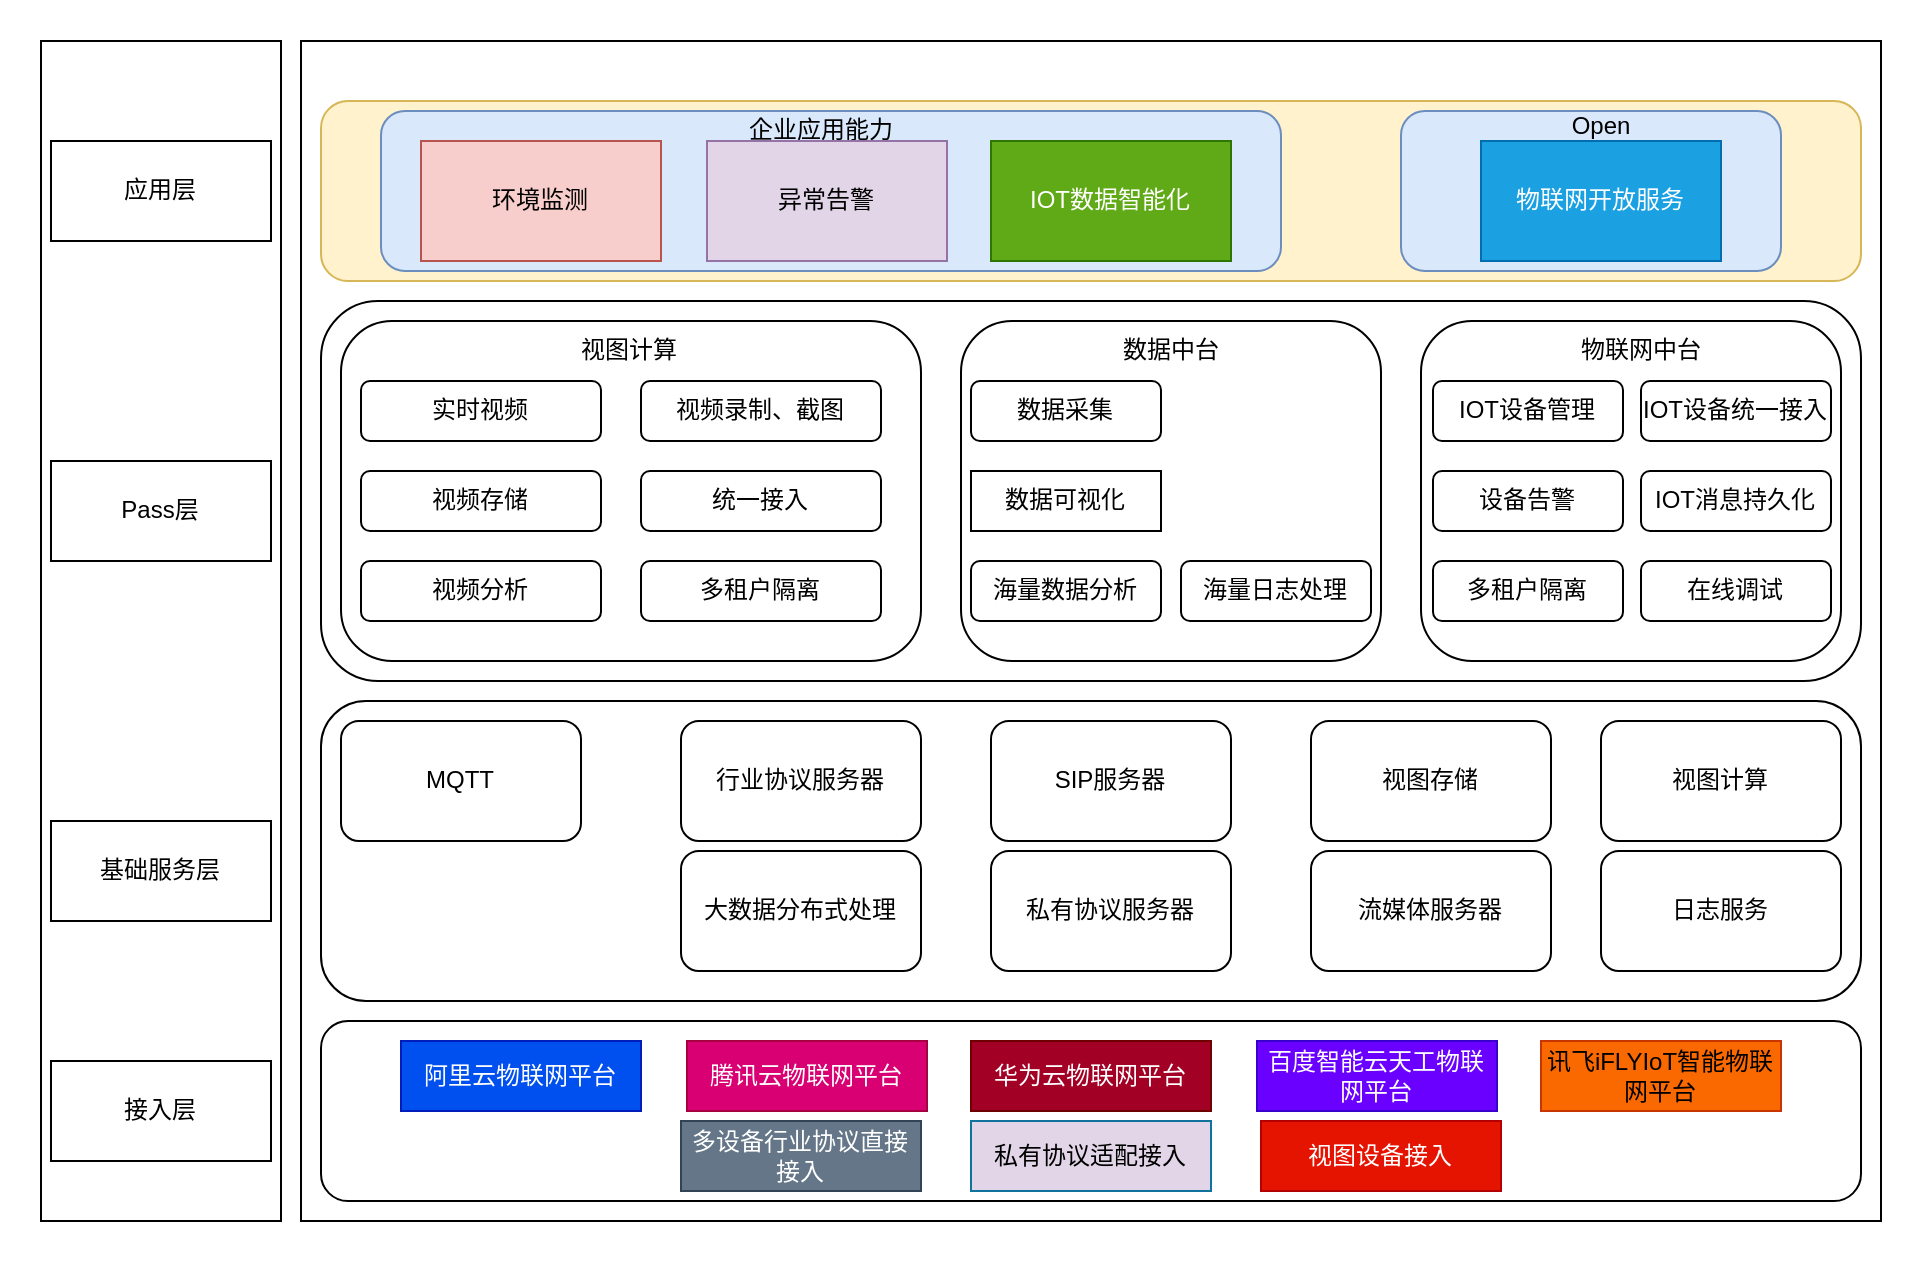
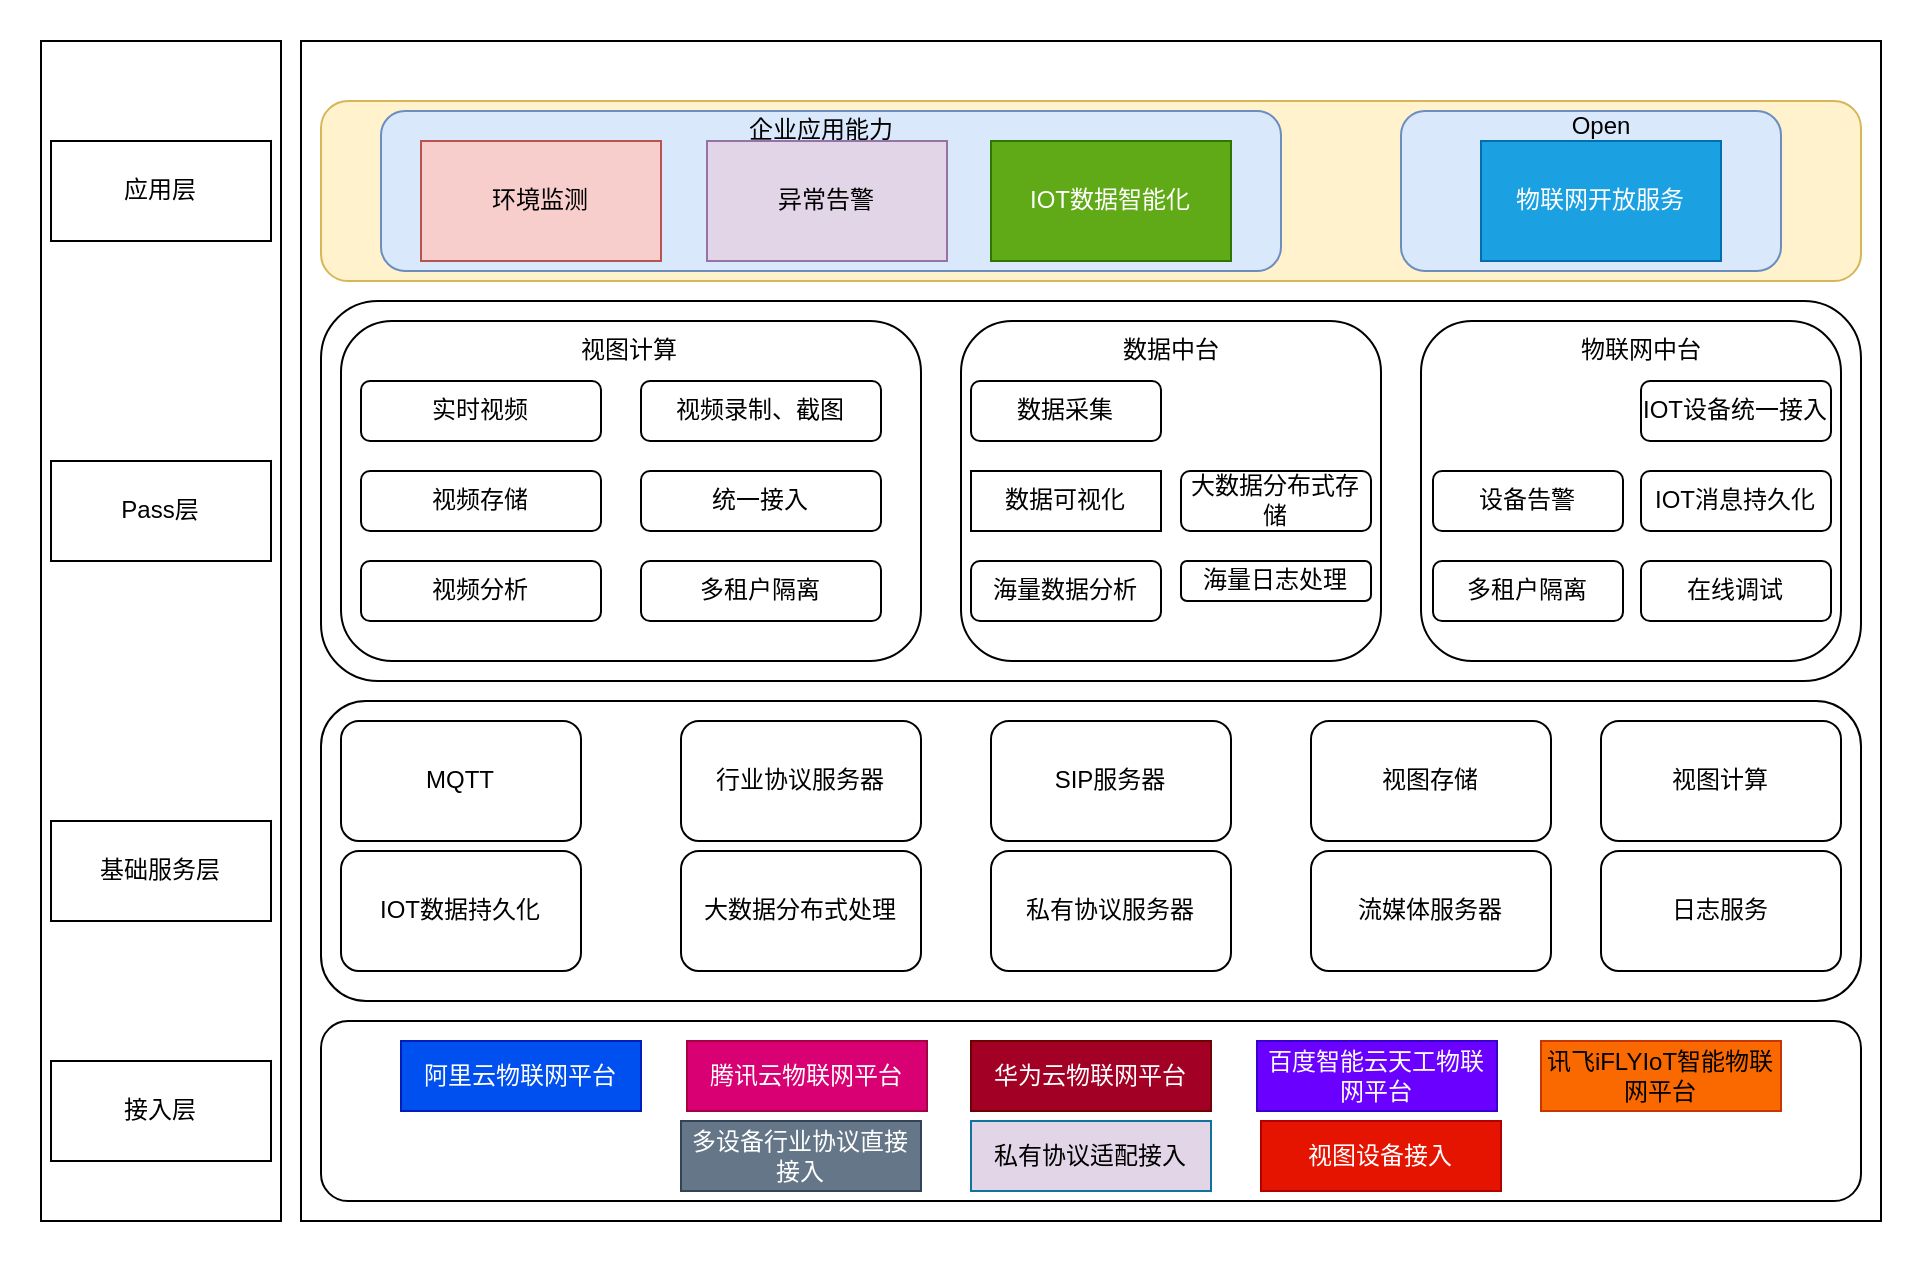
  <mxCell id="0" />
  <mxCell id="1" parent="0" />
  <mxCell id="2" value="" style="rounded=0;whiteSpace=wrap;html=1;" vertex="1" parent="1"><mxGeometry x="20" y="20" width="120" height="590" as="geometry" /></mxCell>
  <mxCell id="3" value="接入层" style="rounded=0;whiteSpace=wrap;html=1;" vertex="1" parent="1"><mxGeometry x="25" y="530" width="110" height="50" as="geometry" /></mxCell>
  <mxCell id="4" value="基础服务层" style="rounded=0;whiteSpace=wrap;html=1;" vertex="1" parent="1"><mxGeometry x="25" y="410" width="110" height="50" as="geometry" /></mxCell>
  <mxCell id="5" value="应用层" style="rounded=0;whiteSpace=wrap;html=1;" vertex="1" parent="1"><mxGeometry x="25" y="70" width="110" height="50" as="geometry" /></mxCell>
  <mxCell id="6" value="Pass层" style="rounded=0;whiteSpace=wrap;html=1;" vertex="1" parent="1"><mxGeometry x="25" y="230" width="110" height="50" as="geometry" /></mxCell>
  <mxCell id="7" value="" style="rounded=0;whiteSpace=wrap;html=1;" vertex="1" parent="1"><mxGeometry x="150" y="20" width="790" height="590" as="geometry" /></mxCell>
  <mxCell id="8" value="" style="rounded=1;whiteSpace=wrap;html=1;fillColor=#fff2cc;strokeColor=#d6b656;" vertex="1" parent="1"><mxGeometry x="160" y="50" width="770" height="90" as="geometry" /></mxCell>
  <mxCell id="9" value="" style="rounded=1;whiteSpace=wrap;html=1;fillColor=#dae8fc;strokeColor=#6c8ebf;" vertex="1" parent="1"><mxGeometry x="700" y="55" width="190" height="80" as="geometry" /></mxCell>
  <mxCell id="10" value="物联网开放服务" style="rounded=0;whiteSpace=wrap;html=1;fillColor=#1ba1e2;fontColor=#ffffff;strokeColor=#006EAF;" vertex="1" parent="1"><mxGeometry x="740" y="70" width="120" height="60" as="geometry" /></mxCell>
  <mxCell id="11" value="Open" style="text;html=1;align=center;verticalAlign=middle;resizable=0;points=[];autosize=1;strokeColor=none;fillColor=none;" vertex="1" parent="1"><mxGeometry x="775" y="48" width="50" height="30" as="geometry" /></mxCell>
  <mxCell id="12" value="" style="rounded=1;whiteSpace=wrap;html=1;fillColor=#dae8fc;strokeColor=#6c8ebf;" vertex="1" parent="1"><mxGeometry x="190" y="55" width="450" height="80" as="geometry" /></mxCell>
  <mxCell id="13" value="企业应用能力" style="text;html=1;align=center;verticalAlign=middle;resizable=0;points=[];autosize=1;strokeColor=none;fillColor=none;" vertex="1" parent="1"><mxGeometry x="360" y="50" width="100" height="30" as="geometry" /></mxCell>
  <mxCell id="14" value="" style="group" vertex="1" connectable="0" parent="1"><mxGeometry x="210" y="70" width="405" height="60" as="geometry" /></mxCell>
  <mxCell id="15" value="环境监测" style="rounded=0;whiteSpace=wrap;html=1;fillColor=#f8cecc;strokeColor=#b85450;" vertex="1" parent="14"><mxGeometry width="120" height="60" as="geometry" /></mxCell>
  <mxCell id="16" value="异常告警" style="rounded=0;whiteSpace=wrap;html=1;fillColor=#e1d5e7;strokeColor=#9673a6;" vertex="1" parent="14"><mxGeometry x="143" width="120" height="60" as="geometry" /></mxCell>
  <mxCell id="17" value="IOT数据智能化" style="rounded=0;whiteSpace=wrap;html=1;fillColor=#60a917;fontColor=#ffffff;strokeColor=#2D7600;" vertex="1" parent="14"><mxGeometry x="285" width="120" height="60" as="geometry" /></mxCell>
  <mxCell id="18" value="" style="rounded=1;whiteSpace=wrap;html=1;" vertex="1" parent="1"><mxGeometry x="160" y="150" width="770" height="190" as="geometry" /></mxCell>
  <mxCell id="19" value="" style="rounded=1;whiteSpace=wrap;html=1;" vertex="1" parent="1"><mxGeometry x="160" y="510" width="770" height="90" as="geometry" /></mxCell>
  <mxCell id="20" value="" style="group" vertex="1" connectable="0" parent="1"><mxGeometry x="200" y="520" width="690" height="75" as="geometry" /></mxCell>
  <mxCell id="21" value="" style="group" vertex="1" connectable="0" parent="20"><mxGeometry width="690" height="35" as="geometry" /></mxCell>
  <mxCell id="22" value="阿里云物联网平台" style="rounded=0;whiteSpace=wrap;html=1;fillColor=#0050ef;fontColor=#ffffff;strokeColor=#001DBC;" vertex="1" parent="21"><mxGeometry width="120" height="35" as="geometry" /></mxCell>
  <mxCell id="23" value="腾讯云物联网平台" style="rounded=0;whiteSpace=wrap;html=1;fillColor=#d80073;fontColor=#ffffff;strokeColor=#A50040;" vertex="1" parent="21"><mxGeometry x="143" width="120" height="35" as="geometry" /></mxCell>
  <mxCell id="24" value="华为云物联网平台" style="rounded=0;whiteSpace=wrap;html=1;fillColor=#a20025;fontColor=#ffffff;strokeColor=#6F0000;" vertex="1" parent="21"><mxGeometry x="285" width="120" height="35" as="geometry" /></mxCell>
  <mxCell id="25" value="百度智能云天工物联网平台" style="rounded=0;whiteSpace=wrap;html=1;fillColor=#6a00ff;fontColor=#ffffff;strokeColor=#3700CC;" vertex="1" parent="21"><mxGeometry x="428" width="120" height="35" as="geometry" /></mxCell>
  <mxCell id="26" value="讯飞iFLYIoT智能物联网平台" style="rounded=0;whiteSpace=wrap;html=1;fillColor=#fa6800;fontColor=#000000;strokeColor=#C73500;" vertex="1" parent="21"><mxGeometry x="570" width="120" height="35" as="geometry" /></mxCell>
  <mxCell id="27" value="" style="group" vertex="1" connectable="0" parent="20"><mxGeometry x="140" y="40" width="410" height="35" as="geometry" /></mxCell>
  <mxCell id="28" value="多设备行业协议直接接入" style="rounded=0;whiteSpace=wrap;html=1;fillColor=#647687;fontColor=#ffffff;strokeColor=#314354;" vertex="1" parent="27"><mxGeometry width="120" height="35" as="geometry" /></mxCell>
  <mxCell id="29" value="私有协议适配接入" style="rounded=0;whiteSpace=wrap;html=1;fillColor=#e1d5e7;strokeColor=#10739e;" vertex="1" parent="27"><mxGeometry x="145" width="120" height="35" as="geometry" /></mxCell>
  <mxCell id="30" value="视图设备接入" style="rounded=0;whiteSpace=wrap;html=1;fillColor=#e51400;fontColor=#ffffff;strokeColor=#B20000;" vertex="1" parent="27"><mxGeometry x="290" width="120" height="35" as="geometry" /></mxCell>
  <mxCell id="31" value="" style="rounded=1;whiteSpace=wrap;html=1;" vertex="1" parent="1"><mxGeometry x="160" y="350" width="770" height="150" as="geometry" /></mxCell>
  <mxCell id="32" value="MQTT" style="rounded=1;whiteSpace=wrap;html=1;" vertex="1" parent="1"><mxGeometry x="170" y="360" width="120" height="60" as="geometry" /></mxCell>
  <mxCell id="33" value="行业协议服务器" style="rounded=1;whiteSpace=wrap;html=1;" vertex="1" parent="1"><mxGeometry x="340" y="360" width="120" height="60" as="geometry" /></mxCell>
  <mxCell id="34" value="SIP服务器" style="rounded=1;whiteSpace=wrap;html=1;" vertex="1" parent="1"><mxGeometry x="495" y="360" width="120" height="60" as="geometry" /></mxCell>
  <mxCell id="35" value="视图存储" style="rounded=1;whiteSpace=wrap;html=1;" vertex="1" parent="1"><mxGeometry x="655" y="360" width="120" height="60" as="geometry" /></mxCell>
  <mxCell id="36" value="视图计算" style="rounded=1;whiteSpace=wrap;html=1;" vertex="1" parent="1"><mxGeometry x="800" y="360" width="120" height="60" as="geometry" /></mxCell>
+ <mxCell id="37" value="IOT数据持久化" style="rounded=1;whiteSpace=wrap;html=1;" vertex="1" parent="1"><mxGeometry x="170" y="425" width="120" height="60" as="geometry" /></mxCell>
  <mxCell id="38" value="大数据分布式处理" style="rounded=1;whiteSpace=wrap;html=1;" vertex="1" parent="1"><mxGeometry x="340" y="425" width="120" height="60" as="geometry" /></mxCell>
  <mxCell id="39" value="私有协议服务器" style="rounded=1;whiteSpace=wrap;html=1;" vertex="1" parent="1"><mxGeometry x="495" y="425" width="120" height="60" as="geometry" /></mxCell>
  <mxCell id="40" value="流媒体服务器" style="rounded=1;whiteSpace=wrap;html=1;" vertex="1" parent="1"><mxGeometry x="655" y="425" width="120" height="60" as="geometry" /></mxCell>
  <mxCell id="41" value="日志服务" style="rounded=1;whiteSpace=wrap;html=1;" vertex="1" parent="1"><mxGeometry x="800" y="425" width="120" height="60" as="geometry" /></mxCell>
  <mxCell id="42" value="" style="rounded=1;whiteSpace=wrap;html=1;" vertex="1" parent="1"><mxGeometry x="170" y="160" width="290" height="170" as="geometry" /></mxCell>
  <mxCell id="43" value="视图计算" style="text;html=1;align=center;verticalAlign=middle;resizable=0;points=[];autosize=1;strokeColor=none;fillColor=none;" vertex="1" parent="1"><mxGeometry x="279" y="160" width="70" height="30" as="geometry" /></mxCell>
  <mxCell id="44" value="实时视频" style="rounded=1;whiteSpace=wrap;html=1;" vertex="1" parent="1"><mxGeometry x="180" y="190" width="120" height="30" as="geometry" /></mxCell>
  <mxCell id="45" value="视频录制、截图" style="rounded=1;whiteSpace=wrap;html=1;" vertex="1" parent="1"><mxGeometry x="320" y="190" width="120" height="30" as="geometry" /></mxCell>
  <mxCell id="46" value="视频分析" style="rounded=1;whiteSpace=wrap;html=1;" vertex="1" parent="1"><mxGeometry x="180" y="280" width="120" height="30" as="geometry" /></mxCell>
  <mxCell id="47" value="视频存储" style="rounded=1;whiteSpace=wrap;html=1;" vertex="1" parent="1"><mxGeometry x="180" y="235" width="120" height="30" as="geometry" /></mxCell>
  <mxCell id="48" value="统一接入" style="rounded=1;whiteSpace=wrap;html=1;" vertex="1" parent="1"><mxGeometry x="320" y="235" width="120" height="30" as="geometry" /></mxCell>
  <mxCell id="49" value="多租户隔离" style="rounded=1;whiteSpace=wrap;html=1;" vertex="1" parent="1"><mxGeometry x="320" y="280" width="120" height="30" as="geometry" /></mxCell>
  <mxCell id="50" value="" style="rounded=1;whiteSpace=wrap;html=1;" vertex="1" parent="1"><mxGeometry x="480" y="160" width="210" height="170" as="geometry" /></mxCell>
  <mxCell id="51" value="数据中台" style="text;html=1;align=center;verticalAlign=middle;resizable=0;points=[];autosize=1;strokeColor=none;fillColor=none;" vertex="1" parent="1"><mxGeometry x="550" y="160" width="70" height="30" as="geometry" /></mxCell>
  <mxCell id="52" value="数据采集" style="rounded=1;whiteSpace=wrap;html=1;" vertex="1" parent="1"><mxGeometry x="485" y="190" width="95" height="30" as="geometry" /></mxCell>
  <mxCell id="53" value="数据可视化" style="whiteSpace=wrap;html=1;rounded=0;" vertex="1" parent="1"><mxGeometry x="485" y="235" width="95" height="30" as="geometry" /></mxCell>
+ <mxCell id="54" value="大数据分布式存储" style="rounded=1;whiteSpace=wrap;html=1;" vertex="1" parent="1"><mxGeometry x="590" y="235" width="95" height="30" as="geometry" /></mxCell>
  <mxCell id="55" value="海量数据分析" style="rounded=1;whiteSpace=wrap;html=1;" vertex="1" parent="1"><mxGeometry x="485" y="280" width="95" height="30" as="geometry" /></mxCell>
- <mxCell id="56" value="海量日志处理" style="rounded=1;whiteSpace=wrap;html=1;" vertex="1" parent="1"><mxGeometry x="590" y="280" width="95" height="30" as="geometry" /></mxCell>
+ <mxCell id="56" value="海量日志处理" style="rounded=1;whiteSpace=wrap;html=1;" vertex="1" parent="1"><mxGeometry x="590" y="280" width="95" height="20" as="geometry" /></mxCell>
  <mxCell id="57" value="" style="rounded=1;whiteSpace=wrap;html=1;" vertex="1" parent="1"><mxGeometry x="710" y="160" width="210" height="170" as="geometry" /></mxCell>
  <mxCell id="58" value="物联网中台" style="text;html=1;align=center;verticalAlign=middle;resizable=0;points=[];autosize=1;strokeColor=none;fillColor=none;" vertex="1" parent="1"><mxGeometry x="780" y="160" width="80" height="30" as="geometry" /></mxCell>
- <mxCell id="59" value="IOT设备管理" style="rounded=1;whiteSpace=wrap;html=1;" vertex="1" parent="1"><mxGeometry x="716" y="190" width="95" height="30" as="geometry" /></mxCell>
  <mxCell id="60" value="IOT设备统一接入" style="rounded=1;whiteSpace=wrap;html=1;" vertex="1" parent="1"><mxGeometry x="820" y="190" width="95" height="30" as="geometry" /></mxCell>
  <mxCell id="61" value="设备告警" style="rounded=1;whiteSpace=wrap;html=1;" vertex="1" parent="1"><mxGeometry x="716" y="235" width="95" height="30" as="geometry" /></mxCell>
  <mxCell id="62" value="IOT消息持久化" style="rounded=1;whiteSpace=wrap;html=1;" vertex="1" parent="1"><mxGeometry x="820" y="235" width="95" height="30" as="geometry" /></mxCell>
  <mxCell id="63" value="多租户隔离" style="rounded=1;whiteSpace=wrap;html=1;" vertex="1" parent="1"><mxGeometry x="716" y="280" width="95" height="30" as="geometry" /></mxCell>
  <mxCell id="64" value="在线调试" style="rounded=1;whiteSpace=wrap;html=1;" vertex="1" parent="1"><mxGeometry x="820" y="280" width="95" height="30" as="geometry" /></mxCell>
